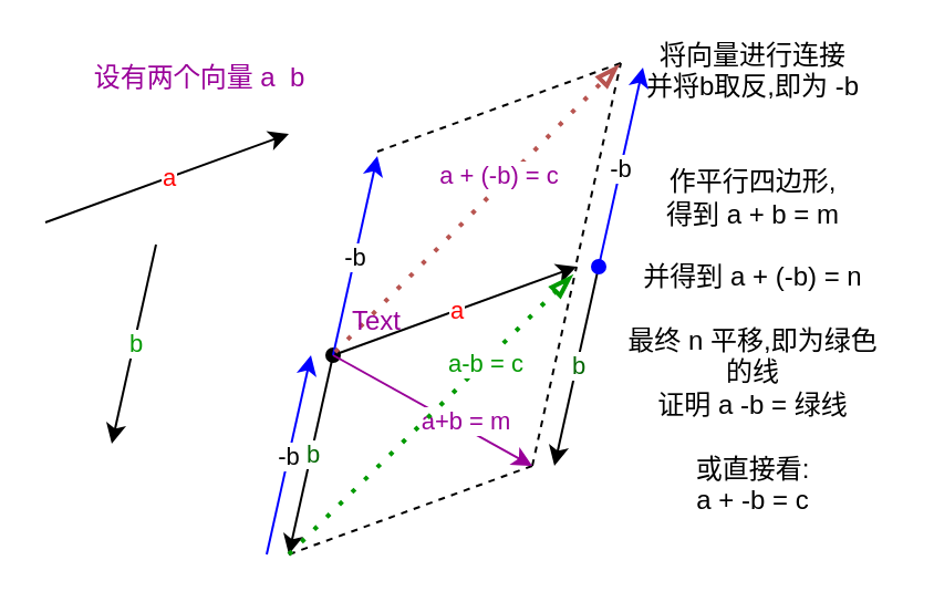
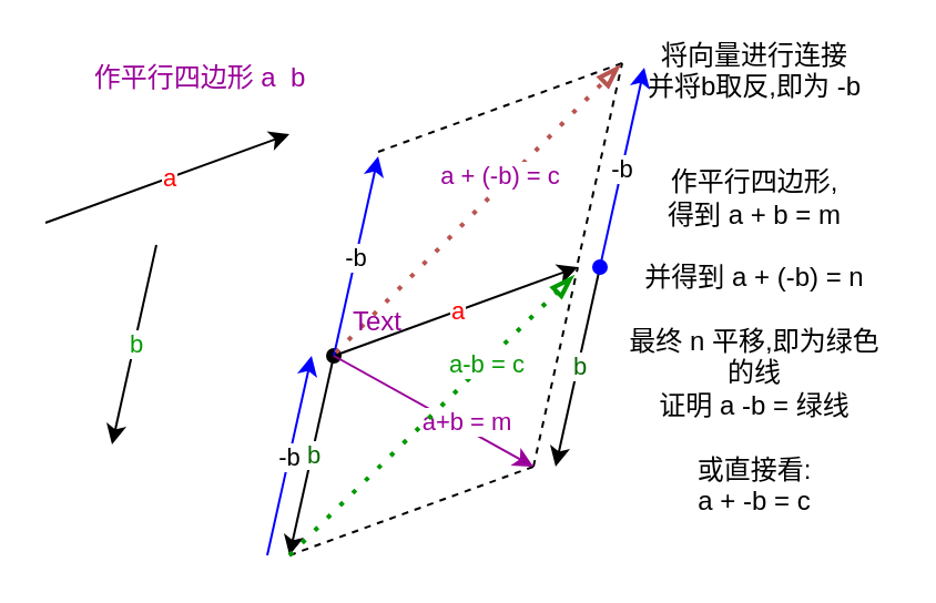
  <mxCell id="0" />
  <mxCell id="1" parent="0" />
  <mxCell id="2" value="" style="endArrow=classic;html=1;rounded=0;startArrow=oval;startFill=1;" parent="1" edge="1"><mxGeometry relative="1" as="geometry"><mxPoint x="150" y="160" as="sourcePoint" /><mxPoint x="260" y="120" as="targetPoint" /></mxGeometry></mxCell>
  <mxCell id="3" value="a" style="edgeLabel;resizable=0;html=1;align=center;verticalAlign=middle;fontColor=#FF0000;" parent="2" connectable="0" vertex="1"><mxGeometry relative="1" as="geometry" /></mxCell>
  <mxCell id="4" value="" style="endArrow=classic;html=1;rounded=0;" parent="1" edge="1"><mxGeometry relative="1" as="geometry"><mxPoint x="150" y="160" as="sourcePoint" /><mxPoint x="130" y="250" as="targetPoint" /></mxGeometry></mxCell>
  <mxCell id="5" value="b" style="edgeLabel;resizable=0;html=1;align=center;verticalAlign=middle;fontColor=#006600;" parent="4" connectable="0" vertex="1"><mxGeometry relative="1" as="geometry" /></mxCell>
  <mxCell id="6" value="" style="endArrow=classic;html=1;rounded=0;" parent="1" edge="1"><mxGeometry relative="1" as="geometry"><mxPoint x="20" y="100" as="sourcePoint" /><mxPoint x="130" y="60" as="targetPoint" /></mxGeometry></mxCell>
  <mxCell id="7" value="a" style="edgeLabel;resizable=0;html=1;align=center;verticalAlign=middle;fontColor=#FF0000;" parent="6" connectable="0" vertex="1"><mxGeometry relative="1" as="geometry" /></mxCell>
  <mxCell id="8" value="" style="endArrow=classic;html=1;rounded=0;" parent="1" edge="1"><mxGeometry relative="1" as="geometry"><mxPoint x="70" y="110" as="sourcePoint" /><mxPoint x="50" y="200" as="targetPoint" /></mxGeometry></mxCell>
  <mxCell id="9" value="b" style="edgeLabel;resizable=0;html=1;align=center;verticalAlign=middle;fontColor=#009900;" parent="8" connectable="0" vertex="1"><mxGeometry relative="1" as="geometry" /></mxCell>
  <mxCell id="10" value="" style="endArrow=none;dashed=1;html=1;rounded=0;" parent="1" edge="1"><mxGeometry width="50" height="50" relative="1" as="geometry"><mxPoint x="130" y="250" as="sourcePoint" /><mxPoint x="240" y="210" as="targetPoint" /></mxGeometry></mxCell>
  <mxCell id="11" value="" style="endArrow=none;dashed=1;html=1;rounded=0;" parent="1" edge="1"><mxGeometry width="50" height="50" relative="1" as="geometry"><mxPoint x="170" y="68" as="sourcePoint" /><mxPoint x="280" y="28" as="targetPoint" /></mxGeometry></mxCell>
  <mxCell id="12" value="" style="endArrow=none;dashed=1;html=1;rounded=0;jumpStyle=none;" parent="1" edge="1"><mxGeometry width="50" height="50" relative="1" as="geometry"><mxPoint x="240" y="210" as="sourcePoint" /><mxPoint x="260" y="120" as="targetPoint" /></mxGeometry></mxCell>
  <mxCell id="13" value="" style="endArrow=none;dashed=1;html=1;rounded=0;" parent="1" edge="1"><mxGeometry width="50" height="50" relative="1" as="geometry"><mxPoint x="260" y="118" as="sourcePoint" /><mxPoint x="280" y="28" as="targetPoint" /></mxGeometry></mxCell>
  <mxCell id="14" value="" style="endArrow=classic;html=1;rounded=0;strokeColor=#0000FF;" parent="1" edge="1"><mxGeometry relative="1" as="geometry"><mxPoint x="150" y="160" as="sourcePoint" /><mxPoint x="170" y="70" as="targetPoint" /></mxGeometry></mxCell>
  <mxCell id="15" value="-b" style="edgeLabel;resizable=0;html=1;align=center;verticalAlign=middle;" parent="14" connectable="0" vertex="1"><mxGeometry relative="1" as="geometry" /></mxCell>
  <mxCell id="16" value="" style="endArrow=classic;html=1;rounded=0;" parent="1" edge="1"><mxGeometry relative="1" as="geometry"><mxPoint x="270" y="120" as="sourcePoint" /><mxPoint x="250" y="210" as="targetPoint" /></mxGeometry></mxCell>
  <mxCell id="17" value="b" style="edgeLabel;resizable=0;html=1;align=center;verticalAlign=middle;fontColor=#006600;" parent="16" connectable="0" vertex="1"><mxGeometry relative="1" as="geometry" /></mxCell>
  <mxCell id="18" value="" style="endArrow=classic;html=1;rounded=0;fontColor=#FF0000;strokeColor=#990099;jumpStyle=none;" parent="1" edge="1"><mxGeometry relative="1" as="geometry"><mxPoint x="150" y="160" as="sourcePoint" /><mxPoint x="240" y="210" as="targetPoint" /></mxGeometry></mxCell>
  <mxCell id="19" value="&lt;font color=&quot;#990099&quot;&gt;a+b = m&lt;/font&gt;" style="edgeLabel;resizable=0;html=1;align=center;verticalAlign=middle;fontColor=#FF0000;" parent="18" connectable="0" vertex="1"><mxGeometry relative="1" as="geometry"><mxPoint x="15" y="5" as="offset" /></mxGeometry></mxCell>
  <mxCell id="20" value="" style="endArrow=blockThin;dashed=1;html=1;dashPattern=1 3;strokeWidth=2;rounded=0;fontColor=#990099;jumpStyle=none;fillColor=#f8cecc;strokeColor=#b85450;endFill=0;exitX=0.182;exitY=0.953;exitDx=0;exitDy=0;exitPerimeter=0;" parent="1" edge="1" source="24"><mxGeometry width="50" height="50" relative="1" as="geometry"><mxPoint x="149" y="159" as="sourcePoint" /><mxPoint x="279" y="29" as="targetPoint" /></mxGeometry></mxCell>
  <mxCell id="21" value="a + (-b) = c" style="edgeLabel;html=1;align=center;verticalAlign=middle;resizable=0;points=[];fontColor=#990099;" parent="20" vertex="1" connectable="0"><mxGeometry x="0.087" y="-2" relative="1" as="geometry"><mxPoint x="3" y="-11" as="offset" /></mxGeometry></mxCell>
  <mxCell id="22" value="" style="endArrow=blockThin;dashed=1;html=1;dashPattern=1 3;strokeWidth=2;rounded=0;fontColor=#990099;jumpStyle=none;strokeColor=#009900;endFill=0;" parent="1" edge="1"><mxGeometry width="50" height="50" relative="1" as="geometry"><mxPoint x="130" y="250" as="sourcePoint" /><mxPoint x="258" y="124" as="targetPoint" /></mxGeometry></mxCell>
  <mxCell id="23" value="&lt;font color=&quot;#009900&quot;&gt;a-b = c&lt;br&gt;&lt;/font&gt;" style="edgeLabel;html=1;align=center;verticalAlign=middle;resizable=0;points=[];fontColor=#990099;" parent="22" vertex="1" connectable="0"><mxGeometry x="0.526" y="2" relative="1" as="geometry"><mxPoint x="-8" y="11" as="offset" /></mxGeometry></mxCell>
  <mxCell id="24" value="Text" style="text;html=1;strokeColor=none;fillColor=none;align=center;verticalAlign=middle;whiteSpace=wrap;rounded=0;fontColor=#990099;" parent="1" vertex="1"><mxGeometry x="140" y="130" width="60" height="30" as="geometry" /></mxCell>
- <mxCell id="25" value="设有两个向量 a&amp;nbsp; b&lt;br&gt;" style="text;html=1;strokeColor=none;fillColor=none;align=center;verticalAlign=middle;whiteSpace=wrap;rounded=0;fontColor=#990099;" parent="1" vertex="1"><mxGeometry x="30" y="20" width="120" height="30" as="geometry" /></mxCell>
+ <mxCell id="25" value="作平行四边形 a&amp;nbsp; b&lt;br&gt;" style="text;html=1;strokeColor=none;fillColor=none;align=center;verticalAlign=middle;whiteSpace=wrap;rounded=0;fontColor=#990099;" parent="1" vertex="1"><mxGeometry x="30" y="20" width="120" height="30" as="geometry" /></mxCell>
  <mxCell id="26" value="&lt;font color=&quot;#000000&quot;&gt;将向量进行连接&lt;br&gt;并将b取反,即为 -b&lt;br&gt;&lt;br&gt;&lt;br&gt;作平行四边形,&lt;br&gt;得到 a + b = m&lt;br&gt;&lt;br&gt;并得到 a + (-b) = n&lt;br&gt;&lt;br&gt;最终 n 平移,即为绿色的线&lt;br&gt;证明 a -b = 绿线&lt;br&gt;&lt;br&gt;或直接看:&lt;br&gt;a + -b = c&lt;br&gt;&lt;/font&gt;" style="text;html=1;strokeColor=none;fillColor=none;align=center;verticalAlign=middle;whiteSpace=wrap;rounded=0;fontColor=#990099;" parent="1" vertex="1"><mxGeometry x="280" y="110" width="120" height="30" as="geometry" /></mxCell>
  <mxCell id="27" value="" style="endArrow=classic;html=1;rounded=0;strokeColor=#0000FF;" edge="1" parent="1"><mxGeometry relative="1" as="geometry"><mxPoint x="120" y="250" as="sourcePoint" /><mxPoint x="140" y="160" as="targetPoint" /></mxGeometry></mxCell>
  <mxCell id="28" value="-b" style="edgeLabel;resizable=0;html=1;align=center;verticalAlign=middle;" connectable="0" vertex="1" parent="27"><mxGeometry relative="1" as="geometry" /></mxCell>
  <mxCell id="29" value="" style="endArrow=classic;html=1;rounded=0;strokeColor=#0000FF;startArrow=oval;startFill=1;" edge="1" parent="1"><mxGeometry relative="1" as="geometry"><mxPoint x="270" y="120" as="sourcePoint" /><mxPoint x="290" y="30" as="targetPoint" /></mxGeometry></mxCell>
  <mxCell id="30" value="-b" style="edgeLabel;resizable=0;html=1;align=center;verticalAlign=middle;" connectable="0" vertex="1" parent="29"><mxGeometry relative="1" as="geometry" /></mxCell>
